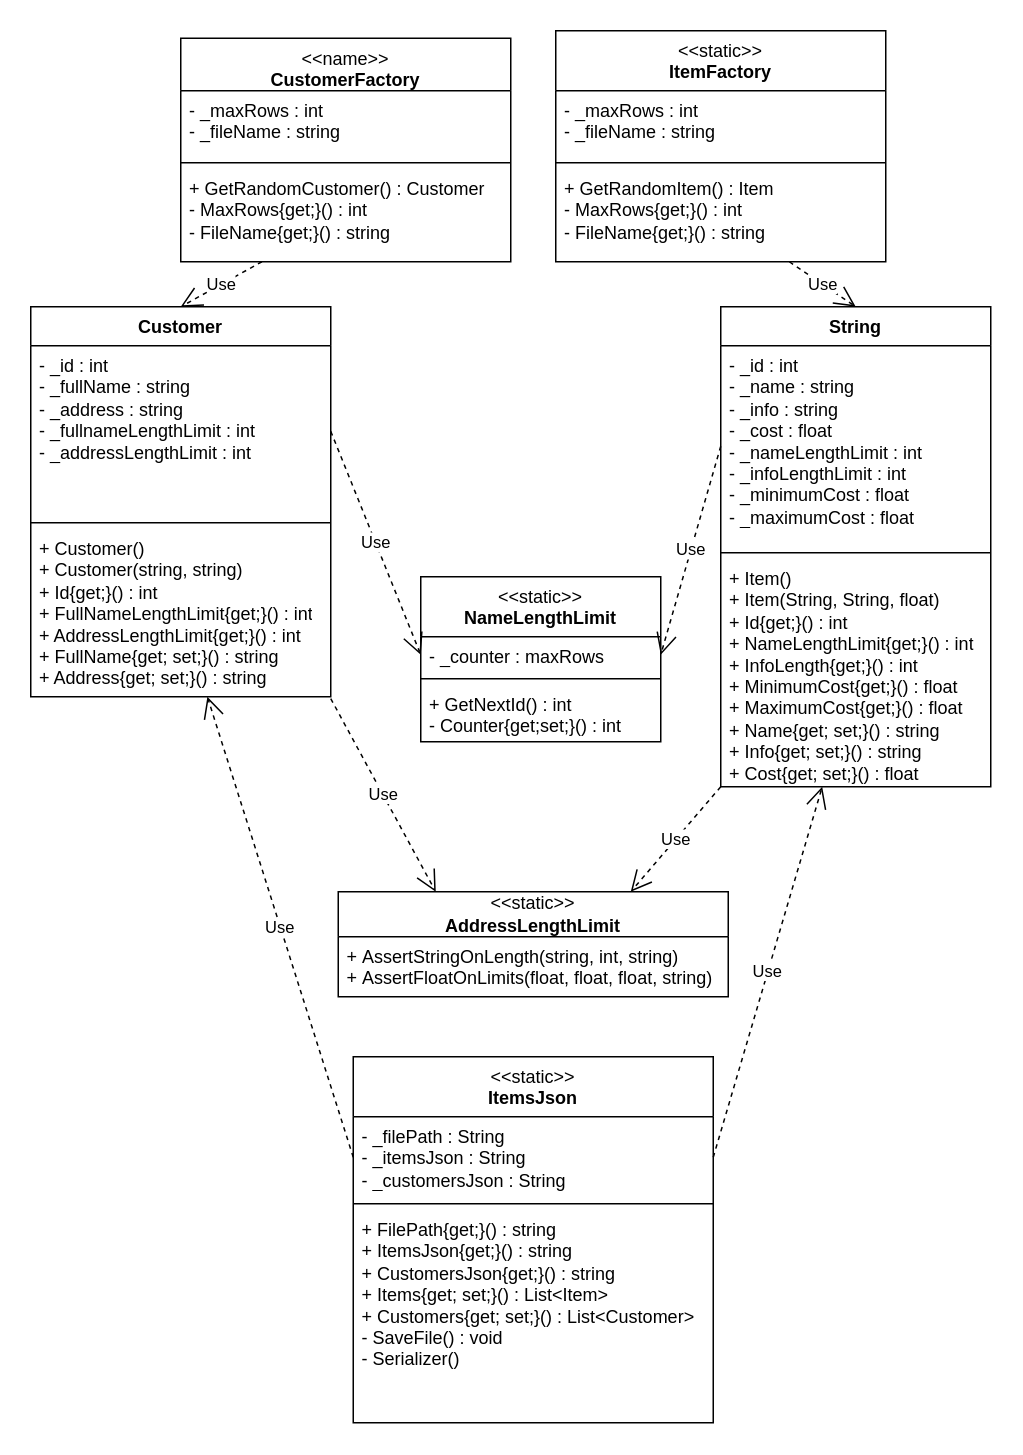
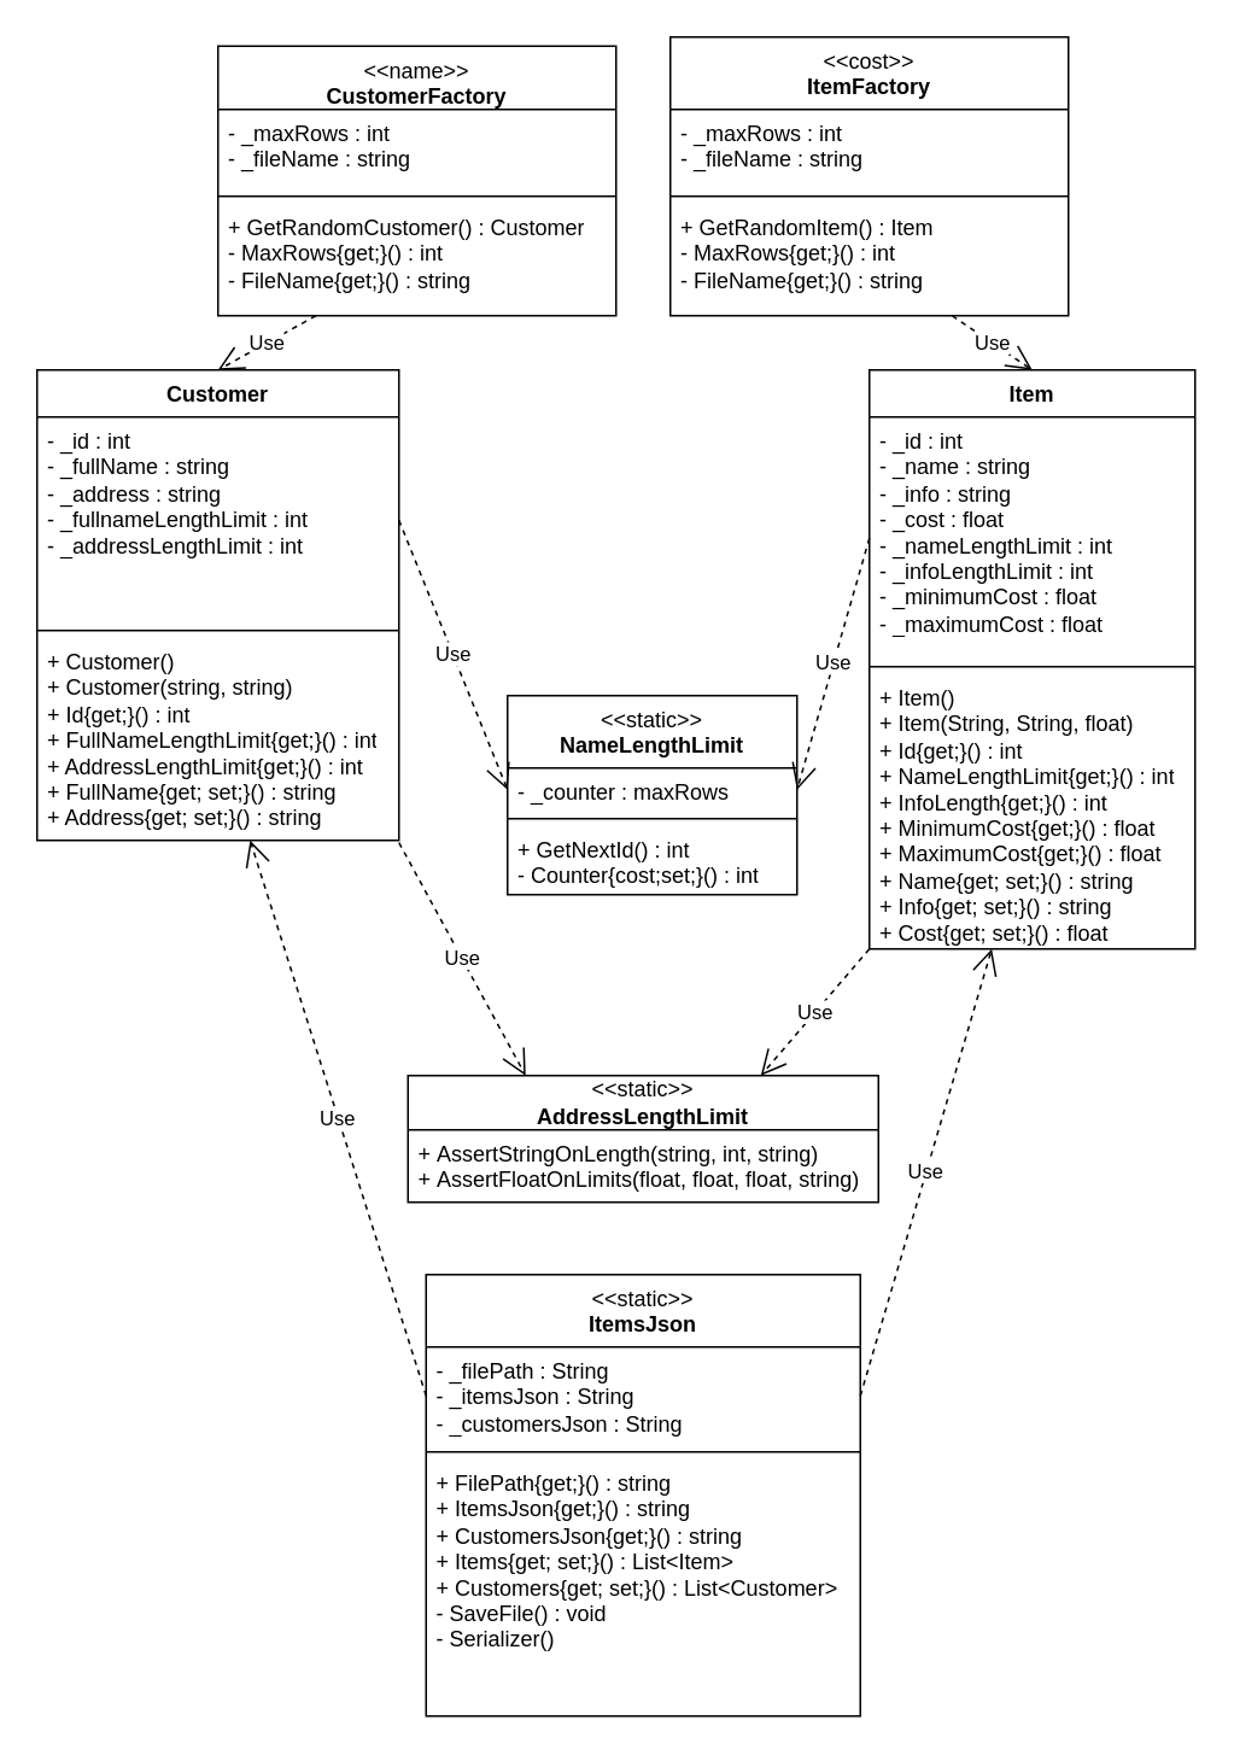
  <mxCell id="0" />
  <mxCell id="1" parent="0" />
  <mxCell id="2" value="Customer" style="swimlane;fontStyle=1;align=center;verticalAlign=top;childLayout=stackLayout;horizontal=1;startSize=26;horizontalStack=0;resizeParent=1;resizeParentMax=0;resizeLast=0;collapsible=1;marginBottom=0;whiteSpace=wrap;html=1;" parent="1" vertex="1"><mxGeometry x="20" y="204" width="200" height="260" as="geometry" /></mxCell>
  <mxCell id="3" value="- _id : int&lt;br&gt;- _fullName : string&lt;br&gt;- _address : string&lt;br&gt;-&amp;nbsp;_fullnameLengthLimit : int&lt;br&gt;-&amp;nbsp;_addressLengthLimit : int" style="text;strokeColor=none;fillColor=none;align=left;verticalAlign=top;spacingLeft=4;spacingRight=4;overflow=hidden;rotatable=0;points=[[0,0.5],[1,0.5]];portConstraint=eastwest;whiteSpace=wrap;html=1;" parent="2" vertex="1"><mxGeometry y="26" width="200" height="114" as="geometry" /></mxCell>
  <mxCell id="4" value="" style="line;strokeWidth=1;fillColor=none;align=left;verticalAlign=middle;spacingTop=-1;spacingLeft=3;spacingRight=3;rotatable=0;labelPosition=right;points=[];portConstraint=eastwest;strokeColor=inherit;" parent="2" vertex="1"><mxGeometry y="140" width="200" height="8" as="geometry" /></mxCell>
  <mxCell id="5" value="+&amp;nbsp;Customer()&lt;br style=&quot;border-color: var(--border-color);&quot;&gt;+ Customer(string, string)&lt;br&gt;+ Id{get;}() : int&lt;br&gt;+ FullNameLengthLimit{get;}() : int&lt;br&gt;+ AddressLengthLimit{get;}() : int&lt;br&gt;+ FullName{get; set;}() : string&lt;br&gt;+ Address{get; set;}() : string" style="text;strokeColor=none;fillColor=none;align=left;verticalAlign=top;spacingLeft=4;spacingRight=4;overflow=hidden;rotatable=0;points=[[0,0.5],[1,0.5]];portConstraint=eastwest;whiteSpace=wrap;html=1;" parent="2" vertex="1"><mxGeometry y="148" width="200" height="112" as="geometry" /></mxCell>
- <mxCell id="6" value="String" style="swimlane;fontStyle=1;align=center;verticalAlign=top;childLayout=stackLayout;horizontal=1;startSize=26;horizontalStack=0;resizeParent=1;resizeParentMax=0;resizeLast=0;collapsible=1;marginBottom=0;whiteSpace=wrap;html=1;" parent="1" vertex="1"><mxGeometry x="480" y="204" width="180" height="320" as="geometry" /></mxCell>
+ <mxCell id="6" value="Item" style="swimlane;fontStyle=1;align=center;verticalAlign=top;childLayout=stackLayout;horizontal=1;startSize=26;horizontalStack=0;resizeParent=1;resizeParentMax=0;resizeLast=0;collapsible=1;marginBottom=0;whiteSpace=wrap;html=1;" parent="1" vertex="1"><mxGeometry x="480" y="204" width="180" height="320" as="geometry" /></mxCell>
  <mxCell id="7" value="- _id : int&lt;br&gt;- _name : string&lt;br&gt;- _info : string&lt;br&gt;- _cost : float&lt;br style=&quot;border-color: var(--border-color);&quot;&gt;-&amp;nbsp;_nameLengthLimit : int&lt;br style=&quot;border-color: var(--border-color);&quot;&gt;- _infoLengthLimit : int&lt;br style=&quot;border-color: var(--border-color);&quot;&gt;- _minimumCost : float&lt;br style=&quot;border-color: var(--border-color);&quot;&gt;-&amp;nbsp;_maximumCost : float" style="text;strokeColor=none;fillColor=none;align=left;verticalAlign=top;spacingLeft=4;spacingRight=4;overflow=hidden;rotatable=0;points=[[0,0.5],[1,0.5]];portConstraint=eastwest;whiteSpace=wrap;html=1;" parent="6" vertex="1"><mxGeometry y="26" width="180" height="134" as="geometry" /></mxCell>
  <mxCell id="8" value="" style="line;strokeWidth=1;fillColor=none;align=left;verticalAlign=middle;spacingTop=-1;spacingLeft=3;spacingRight=3;rotatable=0;labelPosition=right;points=[];portConstraint=eastwest;strokeColor=inherit;" parent="6" vertex="1"><mxGeometry y="160" width="180" height="8" as="geometry" /></mxCell>
  <mxCell id="9" value="+&amp;nbsp;Item()&lt;br&gt;+&amp;nbsp;Item(String, String, float)&lt;br&gt;+ Id{get;}() : int&lt;br style=&quot;border-color: var(--border-color);&quot;&gt;+ NameLengthLimit{get;}() : int&lt;br style=&quot;border-color: var(--border-color);&quot;&gt;+ InfoLength{get;}() : int&lt;br style=&quot;border-color: var(--border-color);&quot;&gt;+ MinimumCost{get;}() : float&lt;br style=&quot;border-color: var(--border-color);&quot;&gt;+ MaximumCost{get;}() : float&lt;br&gt;+ Name{get; set;}() : string&lt;br&gt;+ Info{get; set;}() : string&lt;br&gt;+ Cost{get; set;}() : float" style="text;strokeColor=none;fillColor=none;align=left;verticalAlign=top;spacingLeft=4;spacingRight=4;overflow=hidden;rotatable=0;points=[[0,0.5],[1,0.5]];portConstraint=eastwest;whiteSpace=wrap;html=1;" parent="6" vertex="1"><mxGeometry y="168" width="180" height="152" as="geometry" /></mxCell>
  <mxCell id="10" value="&lt;span style=&quot;font-weight: normal;&quot;&gt;&amp;lt;&amp;lt;static&amp;gt;&amp;gt;&lt;/span&gt;&lt;br&gt;NameLengthLimit" style="swimlane;fontStyle=1;align=center;verticalAlign=top;childLayout=stackLayout;horizontal=1;startSize=40;horizontalStack=0;resizeParent=1;resizeParentMax=0;resizeLast=0;collapsible=1;marginBottom=0;whiteSpace=wrap;html=1;" parent="1" vertex="1"><mxGeometry x="280" y="384" width="160" height="110" as="geometry" /></mxCell>
  <mxCell id="11" value="- _counter : maxRows" style="text;strokeColor=none;fillColor=none;align=left;verticalAlign=top;spacingLeft=4;spacingRight=4;overflow=hidden;rotatable=0;points=[[0,0.5],[1,0.5]];portConstraint=eastwest;whiteSpace=wrap;html=1;" parent="10" vertex="1"><mxGeometry y="40" width="160" height="24" as="geometry" /></mxCell>
  <mxCell id="12" value="" style="line;strokeWidth=1;fillColor=none;align=left;verticalAlign=middle;spacingTop=-1;spacingLeft=3;spacingRight=3;rotatable=0;labelPosition=right;points=[];portConstraint=eastwest;strokeColor=inherit;" parent="10" vertex="1"><mxGeometry y="64" width="160" height="8" as="geometry" /></mxCell>
- <mxCell id="13" value="+ GetNextId() : int&lt;br&gt;- Counter{get;set;}() : int" style="text;strokeColor=none;fillColor=none;align=left;verticalAlign=top;spacingLeft=4;spacingRight=4;overflow=hidden;rotatable=0;points=[[0,0.5],[1,0.5]];portConstraint=eastwest;whiteSpace=wrap;html=1;" parent="10" vertex="1"><mxGeometry y="72" width="160" height="38" as="geometry" /></mxCell>
+ <mxCell id="13" value="+ GetNextId() : int&lt;br&gt;- Counter{cost;set;}() : int" style="text;strokeColor=none;fillColor=none;align=left;verticalAlign=top;spacingLeft=4;spacingRight=4;overflow=hidden;rotatable=0;points=[[0,0.5],[1,0.5]];portConstraint=eastwest;whiteSpace=wrap;html=1;" parent="10" vertex="1"><mxGeometry y="72" width="160" height="38" as="geometry" /></mxCell>
  <mxCell id="14" value="&amp;lt;&amp;lt;static&amp;gt;&amp;gt;&lt;br&gt;&lt;b&gt;AddressLengthLimit&lt;/b&gt;" style="swimlane;fontStyle=0;childLayout=stackLayout;horizontal=1;startSize=30;fillColor=none;horizontalStack=0;resizeParent=1;resizeParentMax=0;resizeLast=0;collapsible=1;marginBottom=0;whiteSpace=wrap;html=1;" parent="1" vertex="1"><mxGeometry x="225" y="594" width="260" height="70" as="geometry" /></mxCell>
  <mxCell id="15" value="+&amp;nbsp;AssertStringOnLength(string, int, string)&lt;br&gt;+&amp;nbsp;AssertFloatOnLimits(float, float,&amp;nbsp;&lt;span style=&quot;background-color: initial;&quot;&gt;float, string)&lt;/span&gt;" style="text;strokeColor=none;fillColor=none;align=left;verticalAlign=top;spacingLeft=4;spacingRight=4;overflow=hidden;rotatable=0;points=[[0,0.5],[1,0.5]];portConstraint=eastwest;whiteSpace=wrap;html=1;" parent="14" vertex="1"><mxGeometry y="30" width="260" height="40" as="geometry" /></mxCell>
  <mxCell id="16" value="Use" style="endArrow=open;endSize=12;dashed=1;html=1;rounded=0;entryX=0.25;entryY=0;entryDx=0;entryDy=0;exitX=1;exitY=1.011;exitDx=0;exitDy=0;exitPerimeter=0;" parent="1" source="5" target="14" edge="1"><mxGeometry width="160" relative="1" as="geometry"><mxPoint x="110" y="474" as="sourcePoint" /><mxPoint x="270" y="474" as="targetPoint" /></mxGeometry></mxCell>
  <mxCell id="17" value="Use" style="endArrow=open;endSize=12;dashed=1;html=1;rounded=0;exitX=0;exitY=1;exitDx=0;exitDy=0;exitPerimeter=0;entryX=0.75;entryY=0;entryDx=0;entryDy=0;" parent="1" source="9" target="14" edge="1"><mxGeometry width="160" relative="1" as="geometry"><mxPoint x="310" y="554" as="sourcePoint" /><mxPoint x="470" y="554" as="targetPoint" /></mxGeometry></mxCell>
  <mxCell id="18" value="Use" style="endArrow=open;endSize=12;dashed=1;html=1;rounded=0;exitX=1;exitY=0.5;exitDx=0;exitDy=0;entryX=0;entryY=0.5;entryDx=0;entryDy=0;" parent="1" source="3" target="11" edge="1"><mxGeometry width="160" relative="1" as="geometry"><mxPoint x="80" y="664" as="sourcePoint" /><mxPoint x="240" y="664" as="targetPoint" /></mxGeometry></mxCell>
  <mxCell id="19" value="Use" style="endArrow=open;endSize=12;dashed=1;html=1;rounded=0;exitX=0;exitY=0.5;exitDx=0;exitDy=0;entryX=1;entryY=0.5;entryDx=0;entryDy=0;" parent="1" source="7" target="11" edge="1"><mxGeometry width="160" relative="1" as="geometry"><mxPoint x="230" y="267" as="sourcePoint" /><mxPoint x="324" y="252" as="targetPoint" /></mxGeometry></mxCell>
  <mxCell id="20" value="&lt;span style=&quot;font-weight: normal;&quot;&gt;&amp;lt;&amp;lt;name&amp;gt;&amp;gt;&lt;/span&gt;&lt;br&gt;CustomerFactory" style="swimlane;fontStyle=1;align=center;verticalAlign=top;childLayout=stackLayout;horizontal=1;startSize=35;horizontalStack=0;resizeParent=1;resizeParentMax=0;resizeLast=0;collapsible=1;marginBottom=0;whiteSpace=wrap;html=1;" parent="1" vertex="1"><mxGeometry x="120" y="25" width="220" height="149" as="geometry" /></mxCell>
  <mxCell id="21" value="-&amp;nbsp;_maxRows : int&lt;br&gt;- _fileName : string&lt;div&gt;&lt;br&gt;&lt;/div&gt;" style="text;strokeColor=none;fillColor=none;align=left;verticalAlign=top;spacingLeft=4;spacingRight=4;overflow=hidden;rotatable=0;points=[[0,0.5],[1,0.5]];portConstraint=eastwest;whiteSpace=wrap;html=1;" parent="20" vertex="1"><mxGeometry y="35" width="220" height="44" as="geometry" /></mxCell>
  <mxCell id="22" value="" style="line;strokeWidth=1;fillColor=none;align=left;verticalAlign=middle;spacingTop=-1;spacingLeft=3;spacingRight=3;rotatable=0;labelPosition=right;points=[];portConstraint=eastwest;strokeColor=inherit;" parent="20" vertex="1"><mxGeometry y="79" width="220" height="8" as="geometry" /></mxCell>
  <mxCell id="23" value="+&amp;nbsp;GetRandomCustomer() : Customer&lt;br&gt;- MaxRows{get;}() : int&lt;br&gt;- FileName{get;}() : string" style="text;strokeColor=none;fillColor=none;align=left;verticalAlign=top;spacingLeft=4;spacingRight=4;overflow=hidden;rotatable=0;points=[[0,0.5],[1,0.5]];portConstraint=eastwest;whiteSpace=wrap;html=1;" parent="20" vertex="1"><mxGeometry y="87" width="220" height="62" as="geometry" /></mxCell>
- <mxCell id="24" value="&lt;span style=&quot;font-weight: normal;&quot;&gt;&amp;lt;&amp;lt;static&amp;gt;&amp;gt;&lt;/span&gt;&lt;br&gt;ItemFactory" style="swimlane;fontStyle=1;align=center;verticalAlign=top;childLayout=stackLayout;horizontal=1;startSize=40;horizontalStack=0;resizeParent=1;resizeParentMax=0;resizeLast=0;collapsible=1;marginBottom=0;whiteSpace=wrap;html=1;" parent="1" vertex="1"><mxGeometry x="370" y="20" width="220" height="154" as="geometry" /></mxCell>
+ <mxCell id="24" value="&lt;span style=&quot;font-weight: normal;&quot;&gt;&amp;lt;&amp;lt;cost&amp;gt;&amp;gt;&lt;/span&gt;&lt;br&gt;ItemFactory" style="swimlane;fontStyle=1;align=center;verticalAlign=top;childLayout=stackLayout;horizontal=1;startSize=40;horizontalStack=0;resizeParent=1;resizeParentMax=0;resizeLast=0;collapsible=1;marginBottom=0;whiteSpace=wrap;html=1;" parent="1" vertex="1"><mxGeometry x="370" y="20" width="220" height="154" as="geometry" /></mxCell>
  <mxCell id="25" value="-&amp;nbsp;_maxRows : int&lt;br&gt;- _fileName : string&lt;div&gt;&lt;br&gt;&lt;/div&gt;" style="text;strokeColor=none;fillColor=none;align=left;verticalAlign=top;spacingLeft=4;spacingRight=4;overflow=hidden;rotatable=0;points=[[0,0.5],[1,0.5]];portConstraint=eastwest;whiteSpace=wrap;html=1;" parent="24" vertex="1"><mxGeometry y="40" width="220" height="44" as="geometry" /></mxCell>
  <mxCell id="26" value="" style="line;strokeWidth=1;fillColor=none;align=left;verticalAlign=middle;spacingTop=-1;spacingLeft=3;spacingRight=3;rotatable=0;labelPosition=right;points=[];portConstraint=eastwest;strokeColor=inherit;" parent="24" vertex="1"><mxGeometry y="84" width="220" height="8" as="geometry" /></mxCell>
  <mxCell id="27" value="+&amp;nbsp;GetRandomItem() : Item&lt;br&gt;- MaxRows{get;}() : int&lt;br&gt;- FileName{get;}() : string&lt;div&gt;&lt;br&gt;&lt;/div&gt;" style="text;strokeColor=none;fillColor=none;align=left;verticalAlign=top;spacingLeft=4;spacingRight=4;overflow=hidden;rotatable=0;points=[[0,0.5],[1,0.5]];portConstraint=eastwest;whiteSpace=wrap;html=1;" parent="24" vertex="1"><mxGeometry y="92" width="220" height="62" as="geometry" /></mxCell>
  <mxCell id="28" value="&lt;span style=&quot;font-weight: normal;&quot;&gt;&amp;lt;&amp;lt;static&amp;gt;&amp;gt;&lt;/span&gt;&lt;br&gt;ItemsJson" style="swimlane;fontStyle=1;align=center;verticalAlign=top;childLayout=stackLayout;horizontal=1;startSize=40;horizontalStack=0;resizeParent=1;resizeParentMax=0;resizeLast=0;collapsible=1;marginBottom=0;whiteSpace=wrap;html=1;" parent="1" vertex="1"><mxGeometry x="235" y="704" width="240" height="244" as="geometry" /></mxCell>
  <mxCell id="29" value="-&amp;nbsp;_filePath : String&lt;br&gt;-&amp;nbsp;_itemsJson : String&lt;br&gt;-&amp;nbsp;_customersJson : String" style="text;strokeColor=none;fillColor=none;align=left;verticalAlign=top;spacingLeft=4;spacingRight=4;overflow=hidden;rotatable=0;points=[[0,0.5],[1,0.5]];portConstraint=eastwest;whiteSpace=wrap;html=1;" parent="28" vertex="1"><mxGeometry y="40" width="240" height="54" as="geometry" /></mxCell>
  <mxCell id="30" value="" style="line;strokeWidth=1;fillColor=none;align=left;verticalAlign=middle;spacingTop=-1;spacingLeft=3;spacingRight=3;rotatable=0;labelPosition=right;points=[];portConstraint=eastwest;strokeColor=inherit;" parent="28" vertex="1"><mxGeometry y="94" width="240" height="8" as="geometry" /></mxCell>
  <mxCell id="31" value="+ FilePath{get;}() : string&lt;br&gt;+ ItemsJson{get;}() : string&lt;br&gt;+ CustomersJson{get;}() : string&lt;br&gt;+ Items{get; set;}() : List&amp;lt;Item&amp;gt;&lt;br&gt;+ Customers{get; set;}() :&amp;nbsp;List&amp;lt;Customer&amp;gt;&lt;br&gt;&lt;div&gt;-&amp;nbsp;SaveFile() : void&lt;/div&gt;&lt;div&gt;- Serializer()&lt;br&gt;&lt;/div&gt;" style="text;strokeColor=none;fillColor=none;align=left;verticalAlign=top;spacingLeft=4;spacingRight=4;overflow=hidden;rotatable=0;points=[[0,0.5],[1,0.5]];portConstraint=eastwest;whiteSpace=wrap;html=1;" parent="28" vertex="1"><mxGeometry y="102" width="240" height="142" as="geometry" /></mxCell>
  <mxCell id="32" value="Use" style="endArrow=open;endSize=12;dashed=1;html=1;rounded=0;exitX=0;exitY=0.5;exitDx=0;exitDy=0;" parent="1" source="29" target="5" edge="1"><mxGeometry width="160" relative="1" as="geometry"><mxPoint x="50" y="664" as="sourcePoint" /><mxPoint x="210" y="664" as="targetPoint" /></mxGeometry></mxCell>
  <mxCell id="33" value="Use" style="endArrow=open;endSize=12;dashed=1;html=1;rounded=0;exitX=1;exitY=0.5;exitDx=0;exitDy=0;" parent="1" source="29" target="9" edge="1"><mxGeometry width="160" relative="1" as="geometry"><mxPoint x="250" y="781" as="sourcePoint" /><mxPoint x="124" y="504" as="targetPoint" /></mxGeometry></mxCell>
  <mxCell id="34" value="Use" style="endArrow=open;endSize=12;dashed=1;html=1;rounded=0;entryX=0.5;entryY=0;entryDx=0;entryDy=0;" parent="1" source="23" target="2" edge="1"><mxGeometry width="160" relative="1" as="geometry"><mxPoint x="393.5" y="451" as="sourcePoint" /><mxPoint x="297.5" as="targetPoint" y="174" /></mxGeometry></mxCell>
  <mxCell id="35" value="Use" style="endArrow=open;endSize=12;dashed=1;html=1;rounded=0;entryX=0.5;entryY=0;entryDx=0;entryDy=0;" parent="1" source="27" target="6" edge="1"><mxGeometry width="160" relative="1" as="geometry"><mxPoint x="184" y="184" as="sourcePoint" /><mxPoint x="130" y="214" as="targetPoint" /></mxGeometry></mxCell>
